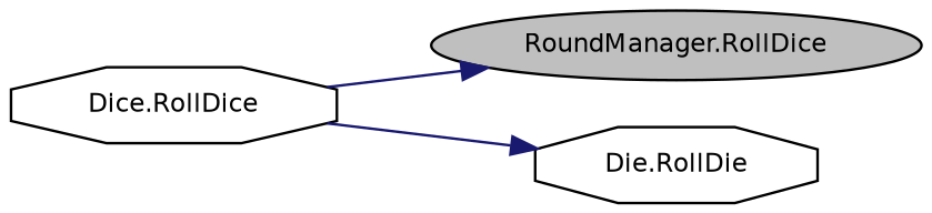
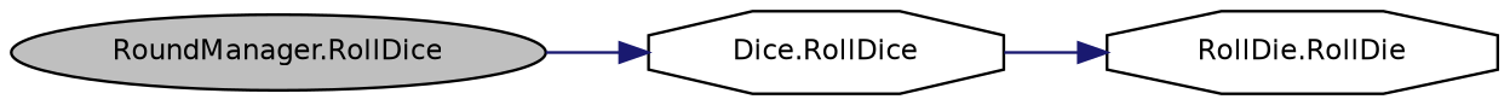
  digraph {
    rankdir=LR
    node [color=black fillcolor=white fontname=Helvetica fontsize=10 shape=octagon style=filled]
    edge [color=midnightblue fontname=Helvetica fontsize=10 labelfontname=Helvetica labelfontsize=10 style=solid]
    n1 [fillcolor=grey75 fontcolor=black height=0.2 label="RoundManager.RollDice" shape=ellipse width=0.4]
    n2 [height=0.2 label="Dice.RollDice" width=0.4]
-   n3 [height=0.2 label="Die.RollDie" width=0.4]
-   n2 -> n1
+   n3 [height=0.2 label="RollDie.RollDie" width=0.4]
+   n1 -> n2
    n2 -> n3
  }
